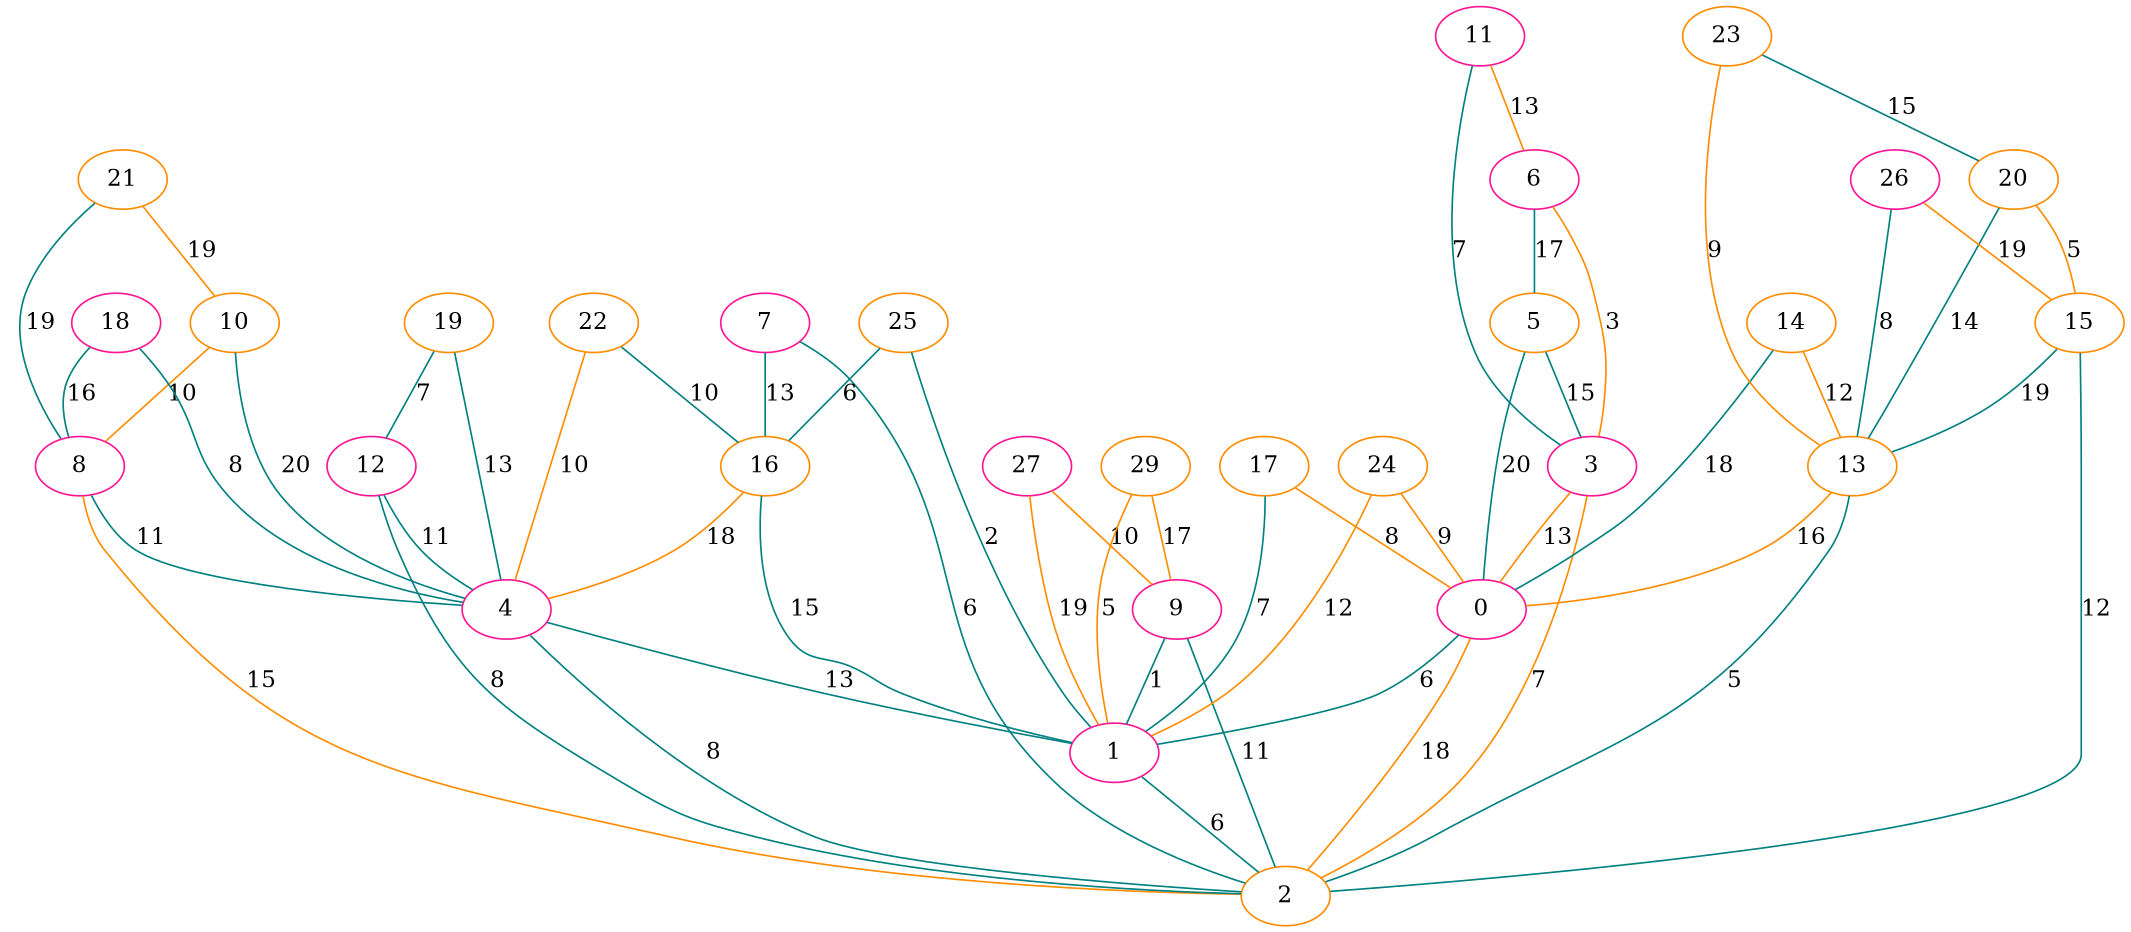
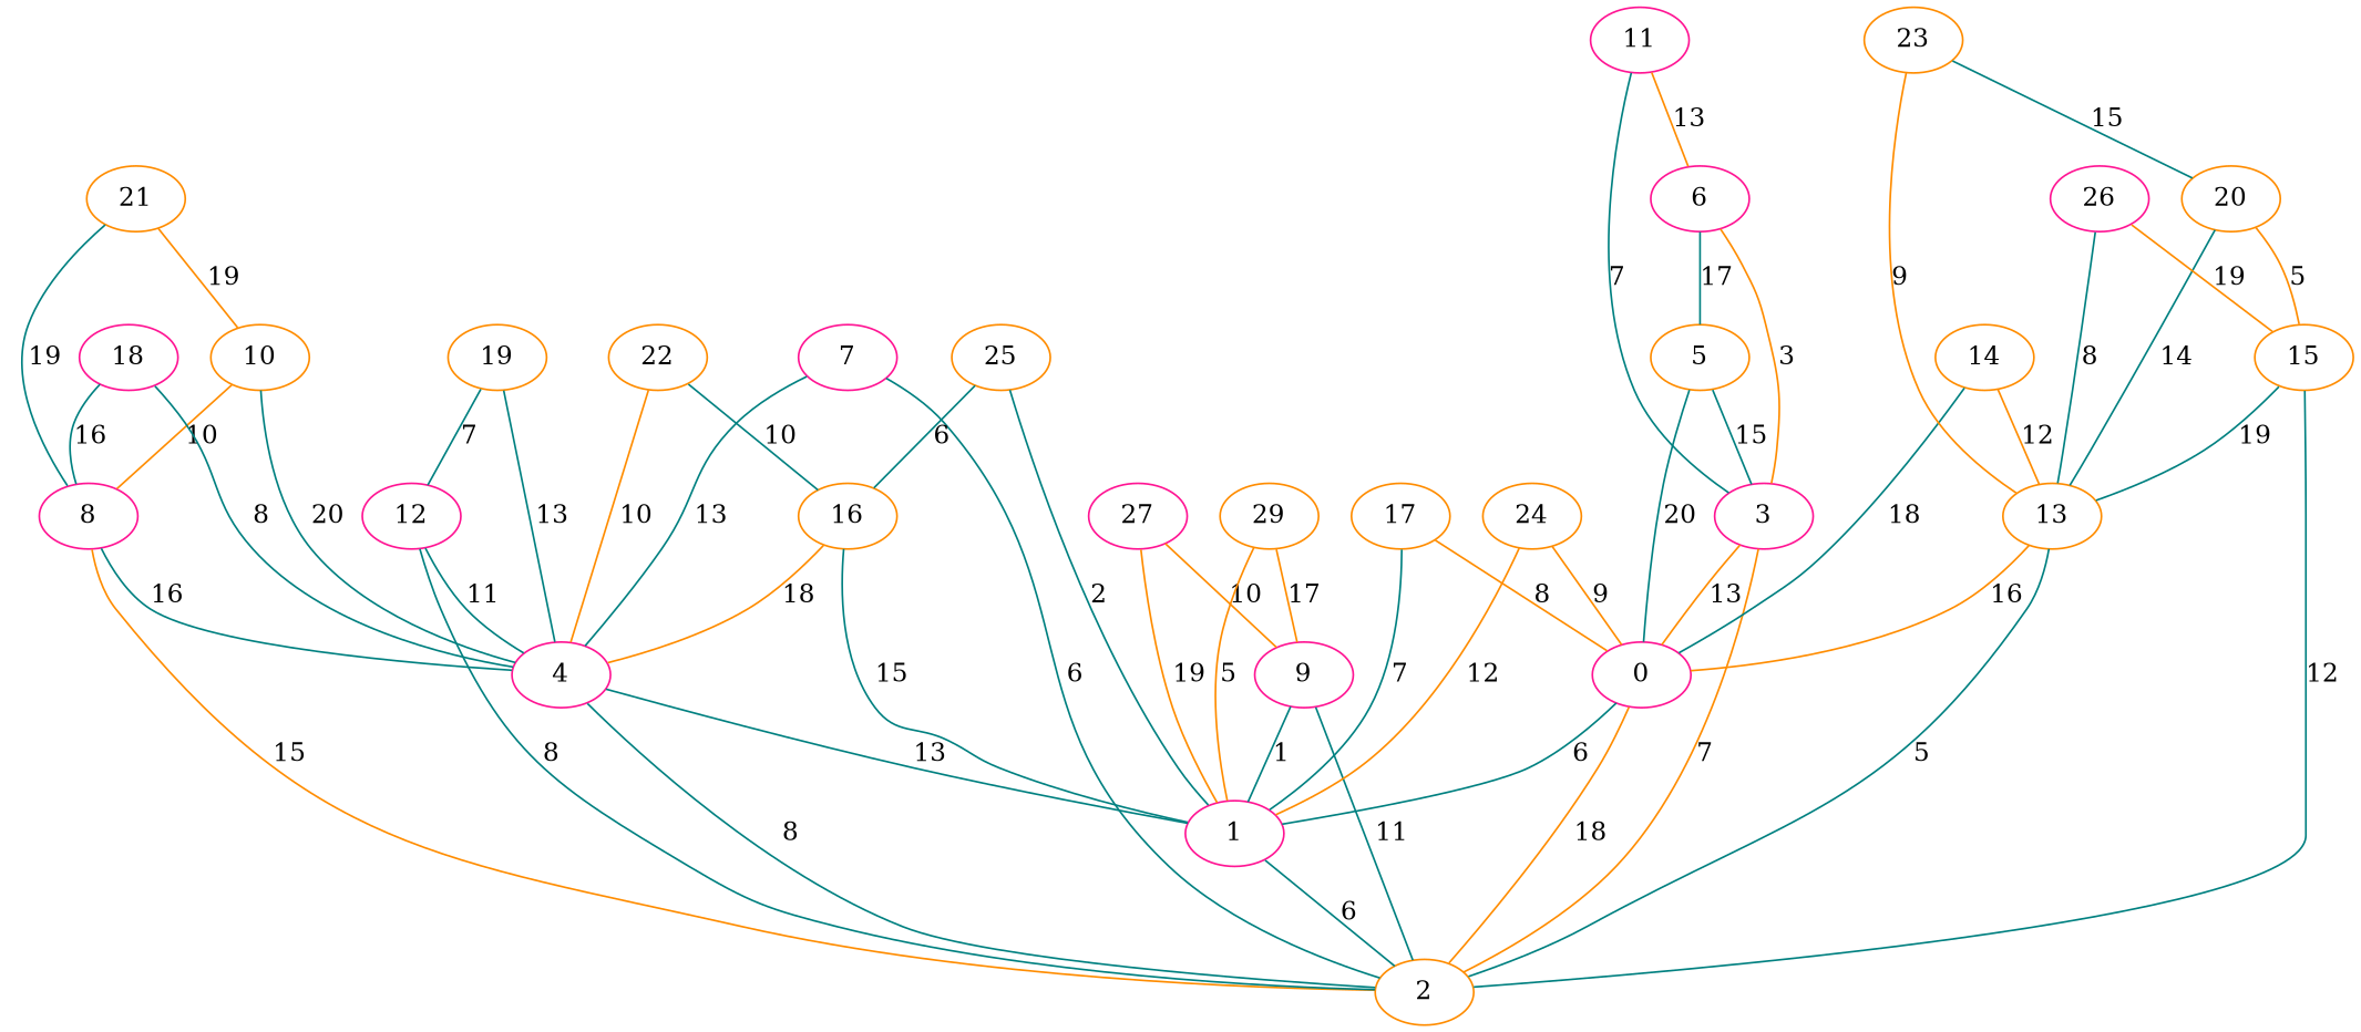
  graph {
    node [color=darkorange]
    edge [color=teal]
    0 [color=deeppink]
    1 [color=deeppink]
    2
    3 [color=deeppink]
    4 [color=deeppink]
    5
    6 [color=deeppink]
    7 [color=deeppink]
    8 [color=deeppink]
    9 [color=deeppink]
    10
    11 [color=deeppink]
    12 [color=deeppink]
    13
    14
    15
    16
    17
    18 [color=deeppink]
    19
    20
    21
    22
    23
    24
    25
    26 [color=deeppink]
    27 [color=deeppink]
    29
    0 -- 1 [label=6]
    1 -- 2 [label=6]
    2 -- 0 [color=darkorange label=18]
    3 -- 0 [color=darkorange label=13]
    3 -- 2 [color=darkorange label=7]
    4 -- 1 [label=13]
    4 -- 2 [label=8]
    5 -- 0 [label=20]
    5 -- 3 [label=15]
    6 -- 3 [color=darkorange label=3]
    6 -- 5 [label=17]
    7 -- 2 [label=6]
-   7 -- 16 [label=13]
+   7 -- 4 [label=13]
    8 -- 2 [color=darkorange label=15]
-   8 -- 4 [label=11]
+   8 -- 4 [label=16]
    9 -- 1 [label=1]
    9 -- 2 [label=11]
    10 -- 4 [label=20]
    10 -- 8 [color=darkorange label=10]
    11 -- 3 [label=7]
    11 -- 6 [color=darkorange label=13]
    12 -- 2 [label=8]
    12 -- 4 [label=11]
    13 -- 0 [color=darkorange label=16]
    13 -- 2 [label=5]
    14 -- 0 [label=18]
    14 -- 13 [color=darkorange label=12]
    15 -- 2 [label=12]
    15 -- 13 [label=19]
    16 -- 1 [label=15]
    16 -- 4 [color=darkorange label=18]
    17 -- 0 [color=darkorange label=8]
    17 -- 1 [label=7]
    18 -- 4 [label=8]
    18 -- 8 [label=16]
    19 -- 4 [label=13]
    19 -- 12 [label=7]
    20 -- 13 [label=14]
    20 -- 15 [color=darkorange label=5]
    21 -- 8 [label=19]
    21 -- 10 [color=darkorange label=19]
    22 -- 4 [color=darkorange label=10]
    22 -- 16 [label=10]
    23 -- 13 [color=darkorange label=9]
    23 -- 20 [label=15]
    24 -- 0 [color=darkorange label=9]
    24 -- 1 [color=darkorange label=12]
    25 -- 1 [label=2]
    25 -- 16 [label=6]
    26 -- 13 [label=8]
    26 -- 15 [color=darkorange label=19]
    27 -- 1 [color=darkorange label=19]
    27 -- 9 [color=darkorange label=10]
    29 -- 1 [color=darkorange label=5]
    29 -- 9 [color=darkorange label=17]
  }
